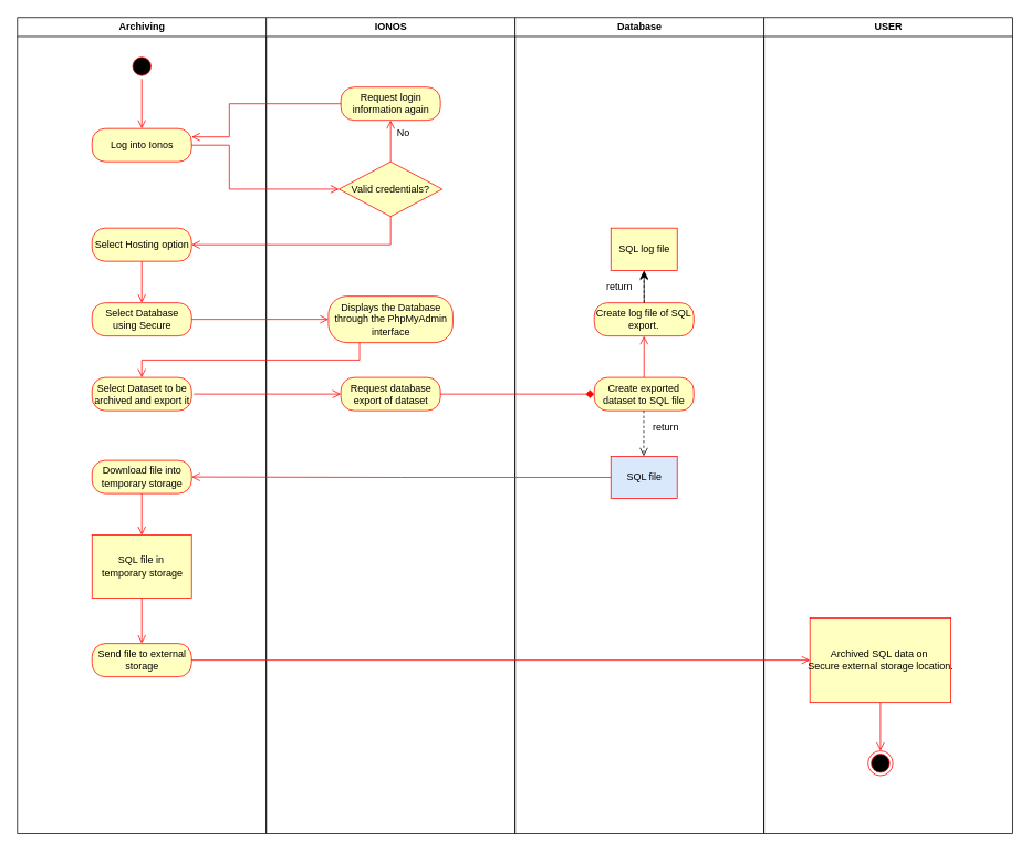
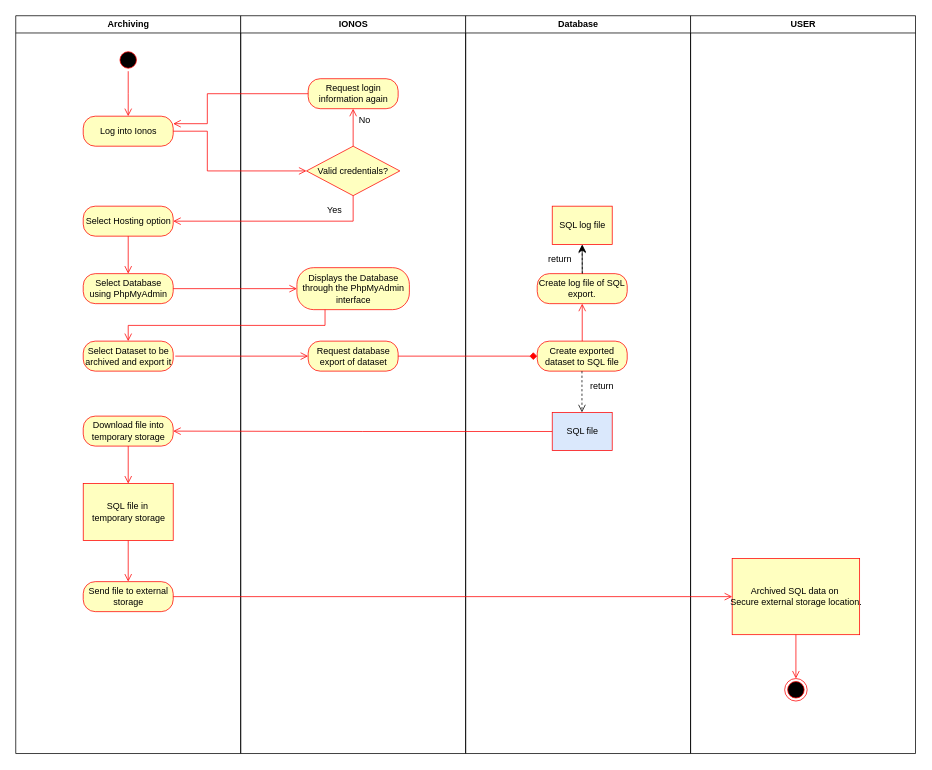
  <mxCell id="0" />
  <mxCell id="1" parent="0" />
  <mxCell id="2" value="Archiving" style="swimlane;whiteSpace=wrap" vertex="1" parent="1"><mxGeometry x="20.5" y="20" width="300" height="984" as="geometry" /></mxCell>
  <mxCell id="3" value="" style="ellipse;html=1;shape=startState;fillColor=#000000;strokeColor=#ff0000;" vertex="1" parent="2"><mxGeometry x="135" y="44" width="30" height="30" as="geometry" /></mxCell>
  <mxCell id="4" value="" style="edgeStyle=orthogonalEdgeStyle;html=1;verticalAlign=bottom;endArrow=open;endSize=8;strokeColor=#ff0000;rounded=0;" edge="1" parent="2" source="3"><mxGeometry relative="1" as="geometry"><mxPoint x="150" y="134" as="targetPoint" /></mxGeometry></mxCell>
  <mxCell id="5" value="Log into Ionos" style="rounded=1;whiteSpace=wrap;html=1;arcSize=40;fontColor=#000000;fillColor=#ffffc0;strokeColor=#ff0000;" vertex="1" parent="2"><mxGeometry x="90" y="134" width="120" height="40" as="geometry" /></mxCell>
  <mxCell id="6" value="Select Hosting option " style="rounded=1;whiteSpace=wrap;html=1;arcSize=40;fontColor=#000000;fillColor=#ffffc0;strokeColor=#ff0000;" vertex="1" parent="2"><mxGeometry x="90" y="254" width="120" height="40" as="geometry" /></mxCell>
- <mxCell id="7" value="Select Database using Secure" style="rounded=1;whiteSpace=wrap;html=1;arcSize=40;fontColor=#000000;fillColor=#ffffc0;strokeColor=#ff0000;" vertex="1" parent="2"><mxGeometry x="90" y="344" width="120" height="40" as="geometry" /></mxCell>
+ <mxCell id="7" value="Select Database using PhpMyAdmin" style="rounded=1;whiteSpace=wrap;html=1;arcSize=40;fontColor=#000000;fillColor=#ffffc0;strokeColor=#ff0000;" vertex="1" parent="2"><mxGeometry x="90" y="344" width="120" height="40" as="geometry" /></mxCell>
  <mxCell id="8" value="Select Dataset to be archived and export it" style="rounded=1;whiteSpace=wrap;html=1;arcSize=40;fontColor=#000000;fillColor=#ffffc0;strokeColor=#ff0000;" vertex="1" parent="2"><mxGeometry x="90" y="434" width="120" height="40" as="geometry" /></mxCell>
  <mxCell id="9" value="Download file into temporary storage" style="rounded=1;whiteSpace=wrap;html=1;arcSize=40;fontColor=#000000;fillColor=#ffffc0;strokeColor=#ff0000;" vertex="1" parent="2"><mxGeometry x="90" y="534" width="120" height="40" as="geometry" /></mxCell>
  <mxCell id="10" value="&lt;div&gt;SQL file in&amp;nbsp;&lt;/div&gt;&lt;div&gt;temporary storage&lt;/div&gt;" style="html=1;labelBackgroundColor=none;strokeColor=#FF0000;fontColor=#000000;fillColor=#FFFFC0;" vertex="1" parent="2"><mxGeometry x="90" y="624" width="120" height="76" as="geometry" /></mxCell>
  <mxCell id="11" value="Send file to external storage" style="rounded=1;whiteSpace=wrap;html=1;arcSize=40;fontColor=#000000;fillColor=#ffffc0;strokeColor=#ff0000;" vertex="1" parent="2"><mxGeometry x="90" y="754.75" width="120" height="40" as="geometry" /></mxCell>
  <mxCell id="12" value="" style="edgeStyle=orthogonalEdgeStyle;html=1;verticalAlign=bottom;endArrow=open;endSize=8;strokeColor=#ff0000;rounded=0;exitX=0.5;exitY=1;exitDx=0;exitDy=0;entryX=0.5;entryY=0;entryDx=0;entryDy=0;" edge="1" parent="2" source="6" target="7"><mxGeometry relative="1" as="geometry"><mxPoint x="245.5" y="364" as="targetPoint" /><mxPoint x="245.5" y="304" as="sourcePoint" /></mxGeometry></mxCell>
  <mxCell id="13" value="" style="edgeStyle=orthogonalEdgeStyle;html=1;verticalAlign=bottom;endArrow=open;endSize=8;strokeColor=#ff0000;rounded=0;exitX=0.5;exitY=1;exitDx=0;exitDy=0;entryX=0.5;entryY=0;entryDx=0;entryDy=0;" edge="1" parent="2" source="9" target="10"><mxGeometry relative="1" as="geometry"><mxPoint x="255.5" y="634" as="targetPoint" /><mxPoint x="255.5" y="574" as="sourcePoint" /></mxGeometry></mxCell>
  <mxCell id="14" value="" style="edgeStyle=orthogonalEdgeStyle;html=1;verticalAlign=bottom;endArrow=open;endSize=8;strokeColor=#ff0000;rounded=0;exitX=0.5;exitY=1;exitDx=0;exitDy=0;entryX=0.5;entryY=0;entryDx=0;entryDy=0;" edge="1" parent="2" source="10" target="11"><mxGeometry relative="1" as="geometry"><mxPoint x="245.5" y="634" as="targetPoint" /><mxPoint x="245.5" y="574" as="sourcePoint" /></mxGeometry></mxCell>
  <mxCell id="15" value="IONOS" style="swimlane;whiteSpace=wrap" vertex="1" parent="1"><mxGeometry x="320.5" y="20" width="300" height="984" as="geometry" /></mxCell>
  <mxCell id="16" value="Valid credentials?" style="rhombus;whiteSpace=wrap;html=1;fontColor=#000000;fillColor=#ffffc0;strokeColor=#ff0000;" vertex="1" parent="15"><mxGeometry x="87.75" y="174" width="124.5" height="66" as="geometry" /></mxCell>
  <mxCell id="17" value="Request login information again" style="rounded=1;whiteSpace=wrap;html=1;arcSize=40;fontColor=#000000;fillColor=#ffffc0;strokeColor=#ff0000;" vertex="1" parent="15"><mxGeometry x="90" y="84" width="120" height="40" as="geometry" /></mxCell>
  <mxCell id="18" value="Request database export of dataset" style="rounded=1;whiteSpace=wrap;html=1;arcSize=40;fontColor=#000000;fillColor=#ffffc0;strokeColor=#ff0000;" vertex="1" parent="15"><mxGeometry x="90" y="434" width="120" height="40" as="geometry" /></mxCell>
  <mxCell id="19" value="" style="edgeStyle=orthogonalEdgeStyle;html=1;verticalAlign=bottom;endArrow=open;endSize=8;strokeColor=#ff0000;rounded=0;entryX=0.5;entryY=1;entryDx=0;entryDy=0;exitX=0.5;exitY=0;exitDx=0;exitDy=0;" edge="1" parent="15" source="16" target="17"><mxGeometry relative="1" as="geometry"><mxPoint x="215.5" y="194" as="targetPoint" /><mxPoint x="215.5" y="134" as="sourcePoint" /></mxGeometry></mxCell>
  <mxCell id="20" value="No" style="text;html=1;strokeColor=none;fillColor=none;align=center;verticalAlign=middle;whiteSpace=wrap;rounded=0;" vertex="1" parent="15"><mxGeometry x="135.5" y="124" width="60" height="30" as="geometry" /></mxCell>
+ <mxCell id="21" value="Yes" style="text;html=1;strokeColor=none;fillColor=none;align=center;verticalAlign=middle;whiteSpace=wrap;rounded=0;" vertex="1" parent="15"><mxGeometry x="95.5" y="244" width="60" height="30" as="geometry" /></mxCell>
  <mxCell id="22" value="Displays the Database through the PhpMyAdmin interface" style="rounded=1;whiteSpace=wrap;html=1;arcSize=40;fontColor=#000000;fillColor=#ffffc0;strokeColor=#ff0000;" vertex="1" parent="15"><mxGeometry x="75" y="336" width="150" height="56" as="geometry" /></mxCell>
  <mxCell id="23" value="Database" style="swimlane;whiteSpace=wrap" vertex="1" parent="1"><mxGeometry x="620.5" y="20" width="300" height="984" as="geometry" /></mxCell>
  <mxCell id="24" value="Create exported dataset to SQL file" style="rounded=1;whiteSpace=wrap;html=1;arcSize=40;fontColor=#000000;fillColor=#ffffc0;strokeColor=#ff0000;" vertex="1" parent="23"><mxGeometry x="95.5" y="434" width="120" height="40" as="geometry" /></mxCell>
  <mxCell id="25" value="SQL file" style="html=1;labelBackgroundColor=none;strokeColor=#FF0000;fontColor=#000000;fillColor=#dae8fc;" vertex="1" parent="23"><mxGeometry x="115.5" y="529" width="80" height="51" as="geometry" /></mxCell>
  <mxCell id="26" value="" style="edgeStyle=none;curved=1;rounded=0;orthogonalLoop=1;jettySize=auto;html=1;fontSize=12;startSize=8;endSize=8;" edge="1" parent="23" source="27" target="29"><mxGeometry relative="1" as="geometry" /></mxCell>
  <mxCell id="27" value="Create log file of SQL export." style="rounded=1;whiteSpace=wrap;html=1;arcSize=40;fontColor=#000000;fillColor=#ffffc0;strokeColor=#ff0000;" vertex="1" parent="23"><mxGeometry x="95.5" y="344" width="120" height="40" as="geometry" /></mxCell>
  <mxCell id="28" value="" style="edgeStyle=orthogonalEdgeStyle;html=1;verticalAlign=bottom;endArrow=open;endSize=8;strokeColor=#ff0000;rounded=0;exitX=0.5;exitY=0;exitDx=0;exitDy=0;entryX=0.5;entryY=1;entryDx=0;entryDy=0;" edge="1" parent="23" source="24" target="27"><mxGeometry relative="1" as="geometry"><mxPoint x="265.5" y="429" as="targetPoint" /><mxPoint x="265.5" y="374" as="sourcePoint" /></mxGeometry></mxCell>
  <mxCell id="29" value="SQL log file" style="html=1;labelBackgroundColor=none;strokeColor=#FF0000;fontColor=#000000;fillColor=#FFFFC0;" vertex="1" parent="23"><mxGeometry x="115.5" y="254" width="80" height="51" as="geometry" /></mxCell>
  <mxCell id="30" value="return" style="html=1;verticalAlign=bottom;endArrow=open;dashed=1;endSize=8;curved=0;rounded=0;fontSize=12;entryX=0.476;entryY=1.021;entryDx=0;entryDy=0;entryPerimeter=0;exitX=0.487;exitY=-0.011;exitDx=0;exitDy=0;exitPerimeter=0;" edge="1" parent="23"><mxGeometry x="-0.451" y="30" relative="1" as="geometry"><mxPoint x="155.68" y="344.0" as="sourcePoint" /><mxPoint x="155.32" y="306.511" as="targetPoint" /><mxPoint as="offset" /></mxGeometry></mxCell>
  <mxCell id="31" value="return" style="html=1;verticalAlign=bottom;endArrow=open;dashed=1;endSize=8;curved=0;rounded=0;fontSize=12;entryX=0.5;entryY=0;entryDx=0;entryDy=0;exitX=0.5;exitY=1;exitDx=0;exitDy=0;" edge="1" parent="23"><mxGeometry x="0.091" y="26" relative="1" as="geometry"><mxPoint x="155.16" y="474" as="sourcePoint" /><mxPoint x="155.16" y="529" as="targetPoint" /><mxPoint as="offset" /></mxGeometry></mxCell>
  <mxCell id="32" value="USER" style="swimlane;whiteSpace=wrap" vertex="1" parent="1"><mxGeometry x="920.5" y="20" width="300" height="984" as="geometry" /></mxCell>
  <mxCell id="33" value="" style="ellipse;html=1;shape=endState;fillColor=#000000;strokeColor=#ff0000;" vertex="1" parent="32"><mxGeometry x="125.5" y="884" width="30" height="30" as="geometry" /></mxCell>
  <mxCell id="34" value="&lt;div&gt;Archived SQL data on&amp;nbsp;&lt;/div&gt;&lt;div&gt;Secure external storage location.&lt;/div&gt;" style="html=1;labelBackgroundColor=none;strokeColor=#FF0000;fontColor=#000000;fillColor=#FFFFC0;" vertex="1" parent="32"><mxGeometry x="55.5" y="724" width="170" height="101.5" as="geometry" /></mxCell>
  <mxCell id="35" value="" style="edgeStyle=orthogonalEdgeStyle;html=1;verticalAlign=bottom;endArrow=open;endSize=8;strokeColor=#ff0000;rounded=0;exitX=0.5;exitY=1;exitDx=0;exitDy=0;" edge="1" parent="32" source="34" target="33"><mxGeometry relative="1" as="geometry"><mxPoint x="95.5" y="929" as="targetPoint" /><mxPoint x="95.5" y="869" as="sourcePoint" /></mxGeometry></mxCell>
  <mxCell id="36" value="" style="edgeStyle=orthogonalEdgeStyle;html=1;verticalAlign=bottom;endArrow=open;endSize=8;strokeColor=#ff0000;rounded=0;exitX=1;exitY=0.5;exitDx=0;exitDy=0;entryX=0;entryY=0.5;entryDx=0;entryDy=0;" edge="1" parent="1" source="5" target="16"><mxGeometry relative="1" as="geometry"><mxPoint x="286" y="234" as="targetPoint" /><mxPoint x="286" y="174" as="sourcePoint" /><Array as="points"><mxPoint x="276" y="174" /><mxPoint x="276" y="227" /></Array></mxGeometry></mxCell>
  <mxCell id="37" value="" style="edgeStyle=orthogonalEdgeStyle;html=1;verticalAlign=bottom;endArrow=open;endSize=8;strokeColor=#ff0000;rounded=0;exitX=0.5;exitY=1;exitDx=0;exitDy=0;entryX=1;entryY=0.5;entryDx=0;entryDy=0;" edge="1" parent="1" source="16" target="6"><mxGeometry relative="1" as="geometry"><mxPoint x="296" y="334" as="targetPoint" /><mxPoint x="296" y="274" as="sourcePoint" /></mxGeometry></mxCell>
  <mxCell id="38" value="" style="edgeStyle=orthogonalEdgeStyle;html=1;verticalAlign=bottom;endArrow=open;endSize=8;strokeColor=#ff0000;rounded=0;exitX=1.023;exitY=0.5;exitDx=0;exitDy=0;exitPerimeter=0;entryX=0;entryY=0.5;entryDx=0;entryDy=0;" edge="1" parent="1" source="8" target="18"><mxGeometry relative="1" as="geometry"><mxPoint x="296" y="494" as="targetPoint" /><mxPoint x="296" y="434" as="sourcePoint" /></mxGeometry></mxCell>
  <mxCell id="39" value="" style="edgeStyle=orthogonalEdgeStyle;html=1;verticalAlign=bottom;endArrow=diamond;endSize=8;strokeColor=#ff0000;rounded=0;exitX=1;exitY=0.5;exitDx=0;exitDy=0;entryX=0;entryY=0.5;entryDx=0;entryDy=0;" edge="1" parent="1" source="18" target="24"><mxGeometry relative="1" as="geometry"><mxPoint x="586" y="514" as="targetPoint" /><mxPoint x="586" y="454" as="sourcePoint" /></mxGeometry></mxCell>
  <mxCell id="40" value="" style="edgeStyle=orthogonalEdgeStyle;html=1;verticalAlign=bottom;endArrow=open;endSize=8;strokeColor=#ff0000;rounded=0;exitX=0;exitY=0.5;exitDx=0;exitDy=0;entryX=1;entryY=0.5;entryDx=0;entryDy=0;" edge="1" parent="1" source="25" target="9"><mxGeometry relative="1" as="geometry"><mxPoint x="532.75" y="594" as="targetPoint" /><mxPoint x="532.75" y="534" as="sourcePoint" /></mxGeometry></mxCell>
  <mxCell id="41" value="" style="edgeStyle=orthogonalEdgeStyle;html=1;verticalAlign=bottom;endArrow=open;endSize=8;strokeColor=#ff0000;rounded=0;exitX=1;exitY=0.5;exitDx=0;exitDy=0;entryX=0;entryY=0.5;entryDx=0;entryDy=0;" edge="1" parent="1" source="11" target="34"><mxGeometry relative="1" as="geometry"><mxPoint x="456" y="674" as="targetPoint" /><mxPoint x="456" y="614" as="sourcePoint" /></mxGeometry></mxCell>
  <mxCell id="42" value="" style="edgeStyle=orthogonalEdgeStyle;html=1;verticalAlign=bottom;endArrow=open;endSize=8;strokeColor=#ff0000;rounded=0;exitX=0;exitY=0.5;exitDx=0;exitDy=0;entryX=1;entryY=0.25;entryDx=0;entryDy=0;" edge="1" parent="1" source="17" target="5"><mxGeometry relative="1" as="geometry"><mxPoint x="286" y="144" as="targetPoint" /><mxPoint x="286" y="94" as="sourcePoint" /><Array as="points"><mxPoint x="276" y="124" /><mxPoint x="276" y="164" /></Array></mxGeometry></mxCell>
  <mxCell id="43" value="" style="edgeStyle=orthogonalEdgeStyle;html=1;verticalAlign=bottom;endArrow=open;endSize=8;strokeColor=#ff0000;rounded=0;exitX=0.25;exitY=1;exitDx=0;exitDy=0;entryX=0.5;entryY=0;entryDx=0;entryDy=0;" edge="1" parent="1" source="22" target="8"><mxGeometry relative="1" as="geometry"><mxPoint x="266" y="454" as="targetPoint" /><mxPoint x="266" y="394" as="sourcePoint" /></mxGeometry></mxCell>
  <mxCell id="44" value="" style="edgeStyle=orthogonalEdgeStyle;html=1;verticalAlign=bottom;endArrow=open;endSize=8;strokeColor=#ff0000;rounded=0;exitX=1;exitY=0.5;exitDx=0;exitDy=0;entryX=0;entryY=0.5;entryDx=0;entryDy=0;" edge="1" parent="1" source="7" target="22"><mxGeometry relative="1" as="geometry"><mxPoint x="296" y="424" as="targetPoint" /><mxPoint x="296" y="374" as="sourcePoint" /></mxGeometry></mxCell>
